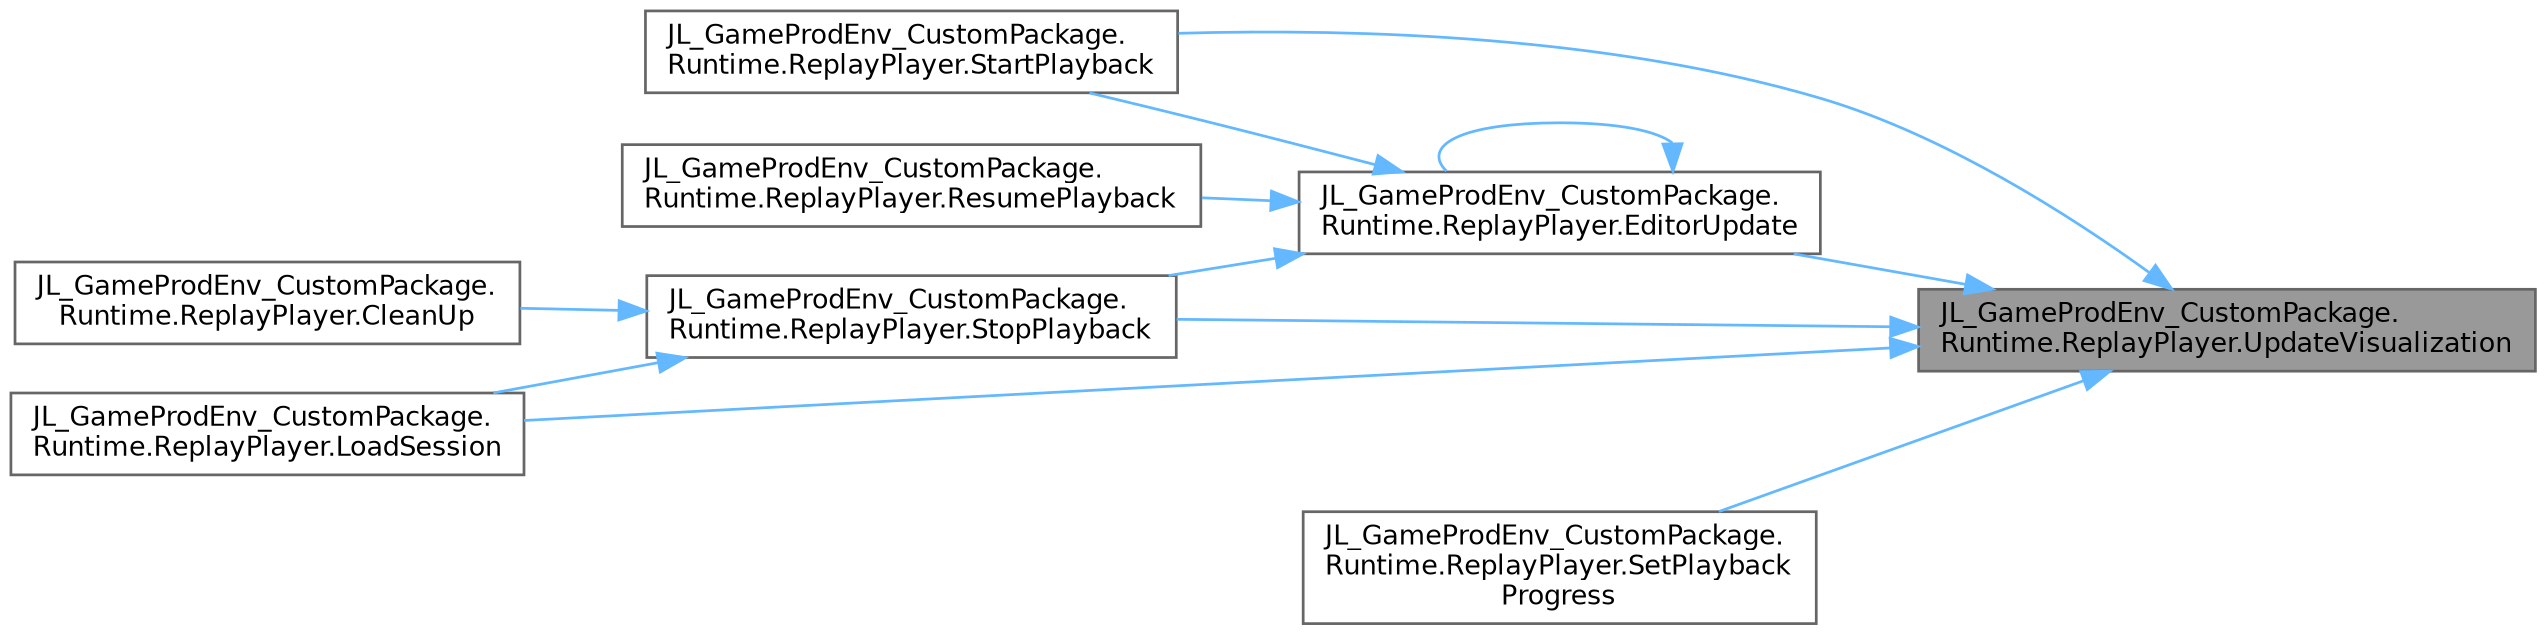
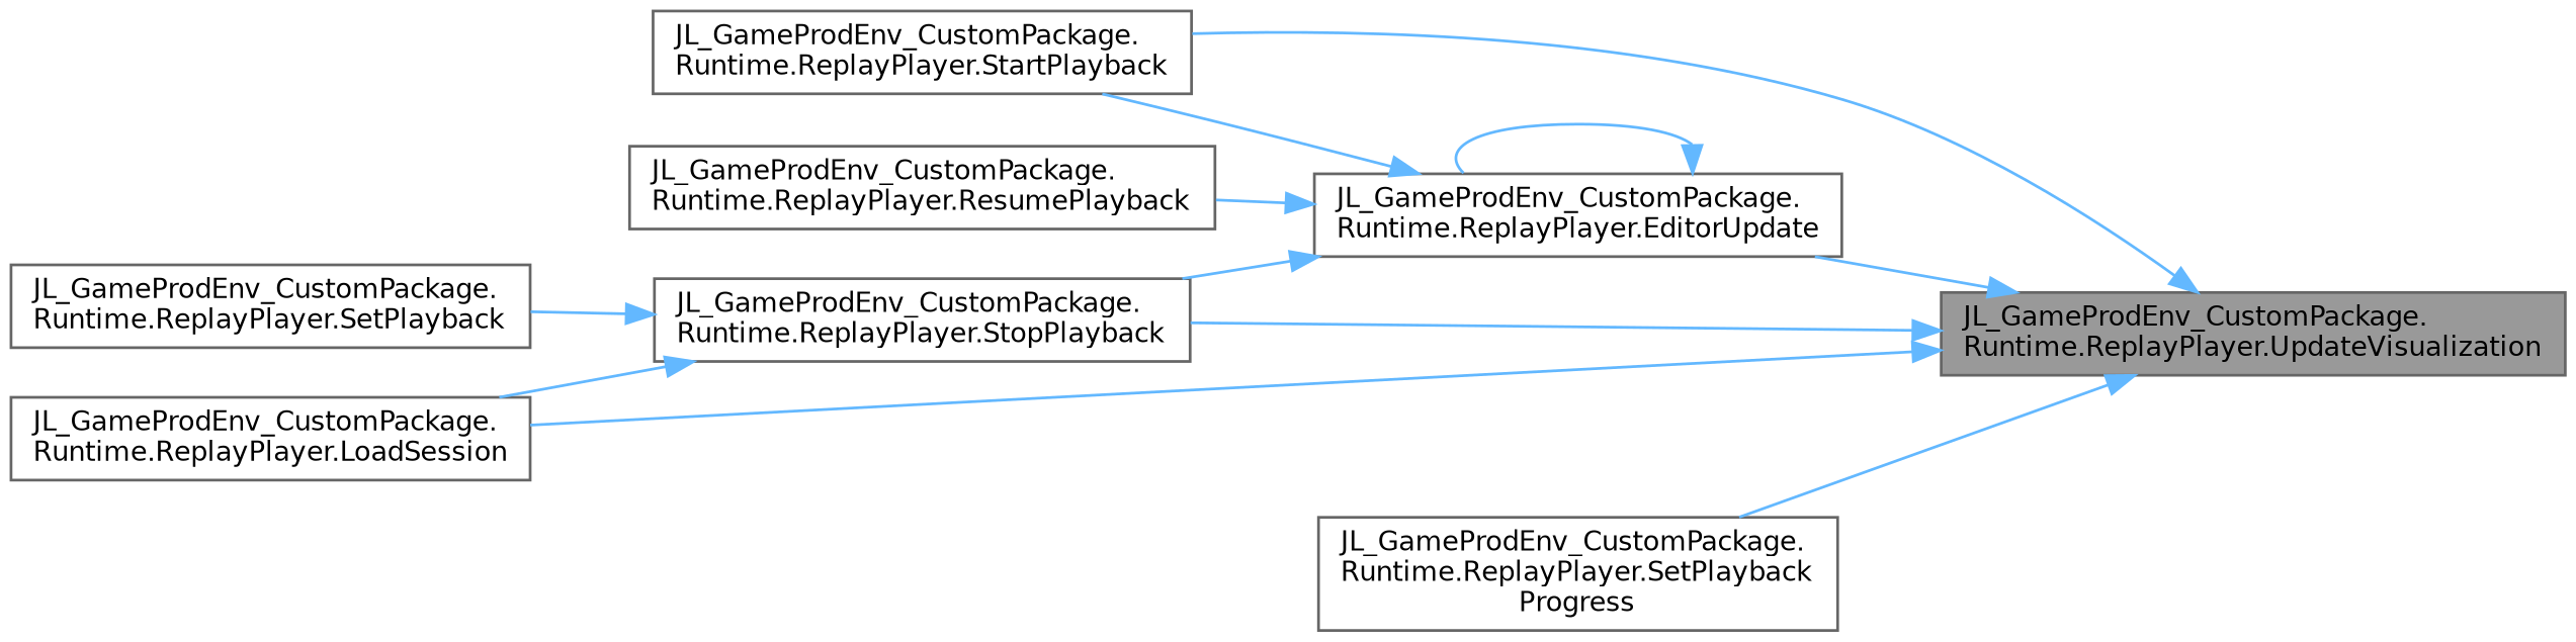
  digraph {
    rankdir=RL
    node [color=grey40 fillcolor=white fontname=Helvetica fontsize=10 shape=box style=filled]
    edge [color=steelblue1 dir=back fontname=Helvetica fontsize=10 labelfontname=Helvetica labelfontsize=10 style=solid]
    n1 [color=gray40 fillcolor=grey60 fontcolor=black height=0.2 label="JL_GameProdEnv_CustomPackage.\lRuntime.ReplayPlayer.UpdateVisualization" width=0.4]
    n2 [height=0.2 label="JL_GameProdEnv_CustomPackage.\lRuntime.ReplayPlayer.EditorUpdate" width=0.4]
    n3 [height=0.2 label="JL_GameProdEnv_CustomPackage.\lRuntime.ReplayPlayer.StartPlayback" width=0.4]
    n4 [height=0.2 label="JL_GameProdEnv_CustomPackage.\lRuntime.ReplayPlayer.StopPlayback" width=0.4]
    n5 [height=0.2 label="JL_GameProdEnv_CustomPackage.\lRuntime.ReplayPlayer.LoadSession" width=0.4]
    n6 [height=0.2 label="JL_GameProdEnv_CustomPackage.\lRuntime.ReplayPlayer.SetPlayback\lProgress" width=0.4]
    n7 [height=0.2 label="JL_GameProdEnv_CustomPackage.\lRuntime.ReplayPlayer.ResumePlayback" width=0.4]
-   n8 [height=0.2 label="JL_GameProdEnv_CustomPackage.\lRuntime.ReplayPlayer.CleanUp" width=0.4]
+   n8 [height=0.2 label="JL_GameProdEnv_CustomPackage.\lRuntime.ReplayPlayer.SetPlayback" width=0.4]
    n1 -> n2
    n1 -> n3
    n1 -> n4
    n1 -> n5
    n1 -> n6
    n2 -> n2
    n2 -> n3
    n2 -> n4
    n2 -> n7
    n4 -> n5
    n4 -> n8
  }
